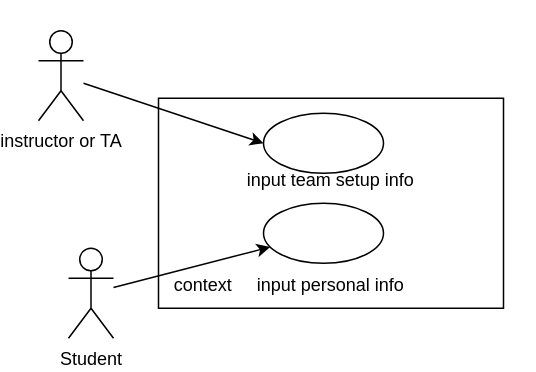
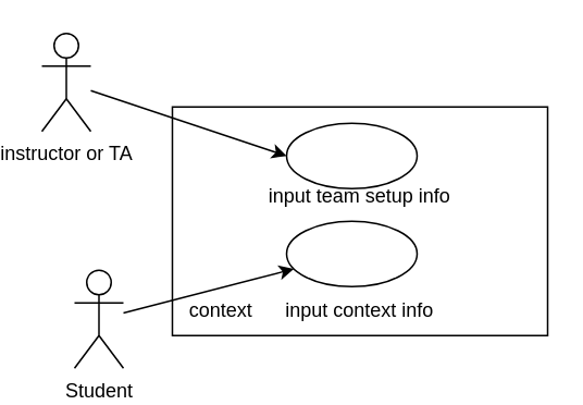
  <mxCell id="0" />
  <mxCell id="1" parent="0" />
  <mxCell id="2" value="Student" style="shape=umlActor;verticalLabelPosition=bottom;verticalAlign=top;html=1;" vertex="1" parent="1"><mxGeometry x="40" y="165" width="30" height="60" as="geometry" /></mxCell>
  <mxCell id="3" value="instructor or TA" style="shape=umlActor;verticalLabelPosition=bottom;verticalAlign=top;html=1;" vertex="1" parent="1"><mxGeometry x="20" y="20" width="30" height="60" as="geometry" /></mxCell>
  <mxCell id="4" value="" style="rounded=0;whiteSpace=wrap;html=1;" vertex="1" parent="1"><mxGeometry x="100" y="65" width="230" height="140" as="geometry" /></mxCell>
  <mxCell id="5" value="context" style="text;html=1;strokeColor=none;fillColor=none;align=center;verticalAlign=middle;whiteSpace=wrap;rounded=0;" vertex="1" parent="1"><mxGeometry x="100" y="175" width="60" height="30" as="geometry" /></mxCell>
  <mxCell id="6" value="" style="ellipse;whiteSpace=wrap;html=1;" vertex="1" parent="1"><mxGeometry x="170" y="75" width="80" height="40" as="geometry" /></mxCell>
  <mxCell id="7" value="" style="ellipse;whiteSpace=wrap;html=1;" vertex="1" parent="1"><mxGeometry x="170" y="135" width="80" height="40" as="geometry" /></mxCell>
  <mxCell id="8" value="" style="endArrow=classic;html=1;rounded=0;" edge="1" parent="1" source="2" target="7"><mxGeometry width="50" height="50" relative="1" as="geometry"><mxPoint x="50" y="225" as="sourcePoint" /><mxPoint x="100" y="175" as="targetPoint" /></mxGeometry></mxCell>
  <mxCell id="9" value="" style="endArrow=classic;html=1;rounded=0;entryX=0;entryY=0.5;entryDx=0;entryDy=0;" edge="1" parent="1" source="3" target="6"><mxGeometry width="50" height="50" relative="1" as="geometry"><mxPoint x="60" y="95" as="sourcePoint" /><mxPoint x="169.998" y="105.004" as="targetPoint" /></mxGeometry></mxCell>
  <mxCell id="10" value="input team setup info" style="text;html=1;strokeColor=none;fillColor=none;align=center;verticalAlign=middle;whiteSpace=wrap;rounded=0;" vertex="1" parent="1"><mxGeometry x="150" y="105" width="130" height="30" as="geometry" /></mxCell>
- <mxCell id="11" value="input personal info" style="text;html=1;strokeColor=none;fillColor=none;align=center;verticalAlign=middle;whiteSpace=wrap;rounded=0;" vertex="1" parent="1"><mxGeometry x="150" y="175" width="130" height="30" as="geometry" /></mxCell>
+ <mxCell id="11" value="input context info" style="text;html=1;strokeColor=none;fillColor=none;align=center;verticalAlign=middle;whiteSpace=wrap;rounded=0;" vertex="1" parent="1"><mxGeometry x="150" y="175" width="130" height="30" as="geometry" /></mxCell>
